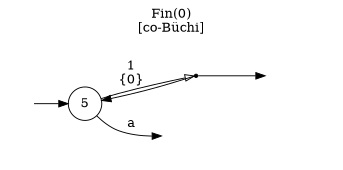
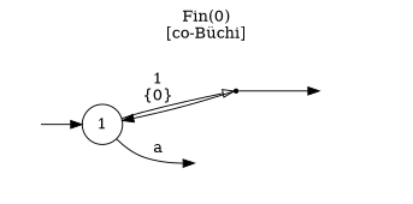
  digraph {
    label="Fin(0)\n[co-Büchi]"
    labelloc=t
    rankdir=LR
    node [shape=circle style=invis]
    I [width=0]
-   n2 [label=5 style=""]
+   n2 [label=1 style=""]
    -1 [height=0.05 shape=point width=0.05 style=""]
    T0T1 [width=0]
    "T0T-1" [width=0]
    I -> n2
    n2 -> -1 [arrowhead=onormal label="1\n{0}"]
    n2 -> T0T1 [label=a]
    -1 -> n2
    -1 -> "T0T-1"
  }
